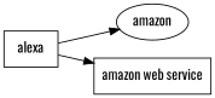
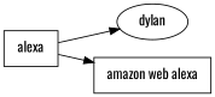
  digraph {
    fontname=Oswald
    rankdir=LR
    node [fontname=Oswald shape=box]
    edge [fontname=Oswald]
-   n1 [label=amazon shape=oval]
+   n1 [label=dylan shape=oval]
    n2 [label=alexa]
-   n3 [label="amazon web service"]
+   n3 [label="amazon web alexa"]
    n2 -> n1
    n2 -> n3
  }
